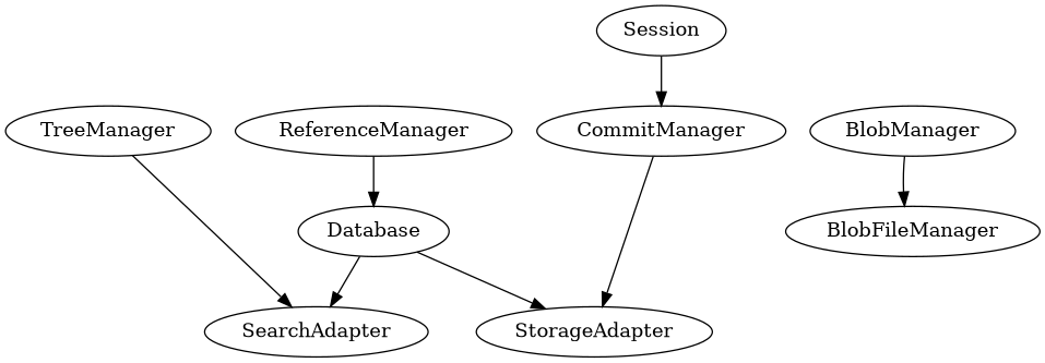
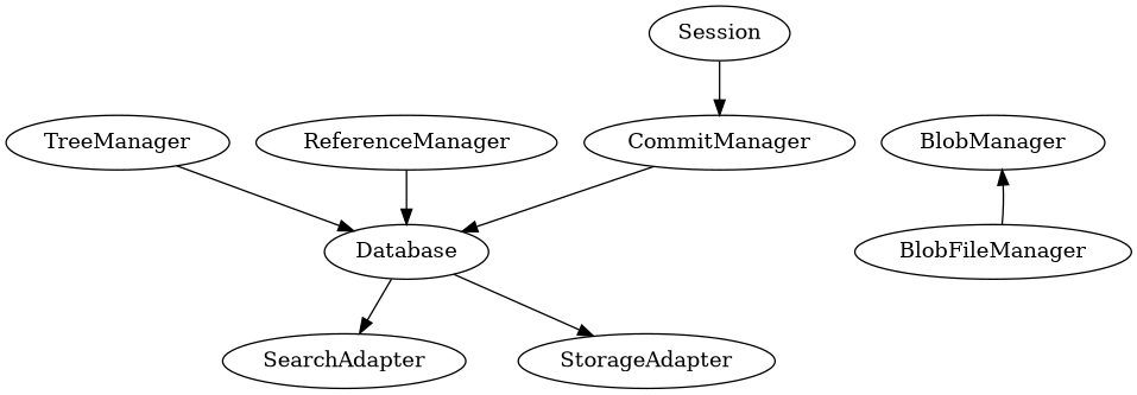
  digraph {
    StorageAdapter
    SearchAdapter
    TreeManager
    CommitManager
    ReferenceManager
    BlobManager
    Database
    Session
    BlobFileManager
    subgraph sub_1 {
      rank=same
      StorageAdapter
      SearchAdapter
    }
    subgraph sub_2 {
      rank=same
      TreeManager
      CommitManager
      ReferenceManager
      BlobManager
    }
-   TreeManager -> SearchAdapter
-   CommitManager -> StorageAdapter
+   TreeManager -> Database
+   CommitManager -> Database
    ReferenceManager -> Database
    Database -> StorageAdapter
    Database -> SearchAdapter
    Session -> CommitManager
-   BlobManager -> BlobFileManager
+   BlobFileManager -> BlobManager
  }
